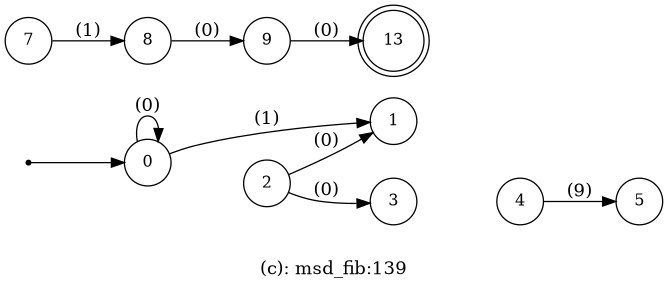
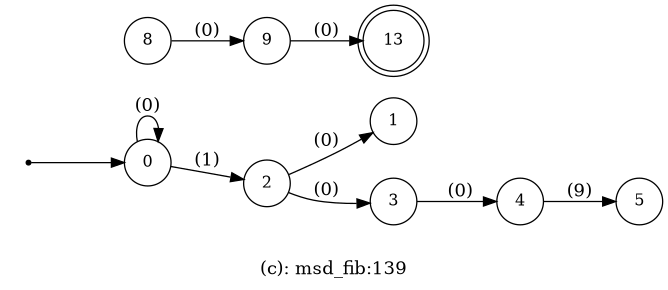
  digraph {
    label="(c): msd_fib:139"
    rankdir=LR
    node [fontsize=12 shape=circle]
    n1 [label=0]
    n2 [label=1]
    n3 [label=2]
    n4 [label=3]
    n5 [label=4]
    n6 [label=5]
-   n7 [label=7]
    n8 [label=8]
    n9 [label=9]
    n10 [label=13 shape=doublecircle]
    n11 [label=10 shape=point]
    n1 -> n1 [label="(0)"]
-   n1 -> n2 [label="(1)"]
+   n1 -> n3 [label="(1)"]
    n3 -> n2 [label="(0)"]
    n3 -> n4 [label="(0)"]
+   n4 -> n5 [label="(0)"]
    n5 -> n6 [label="(9)"]
-   n7 -> n8 [label="(1)"]
    n8 -> n9 [label="(0)"]
    n9 -> n10 [label="(0)"]
    n11 -> n1
  }
